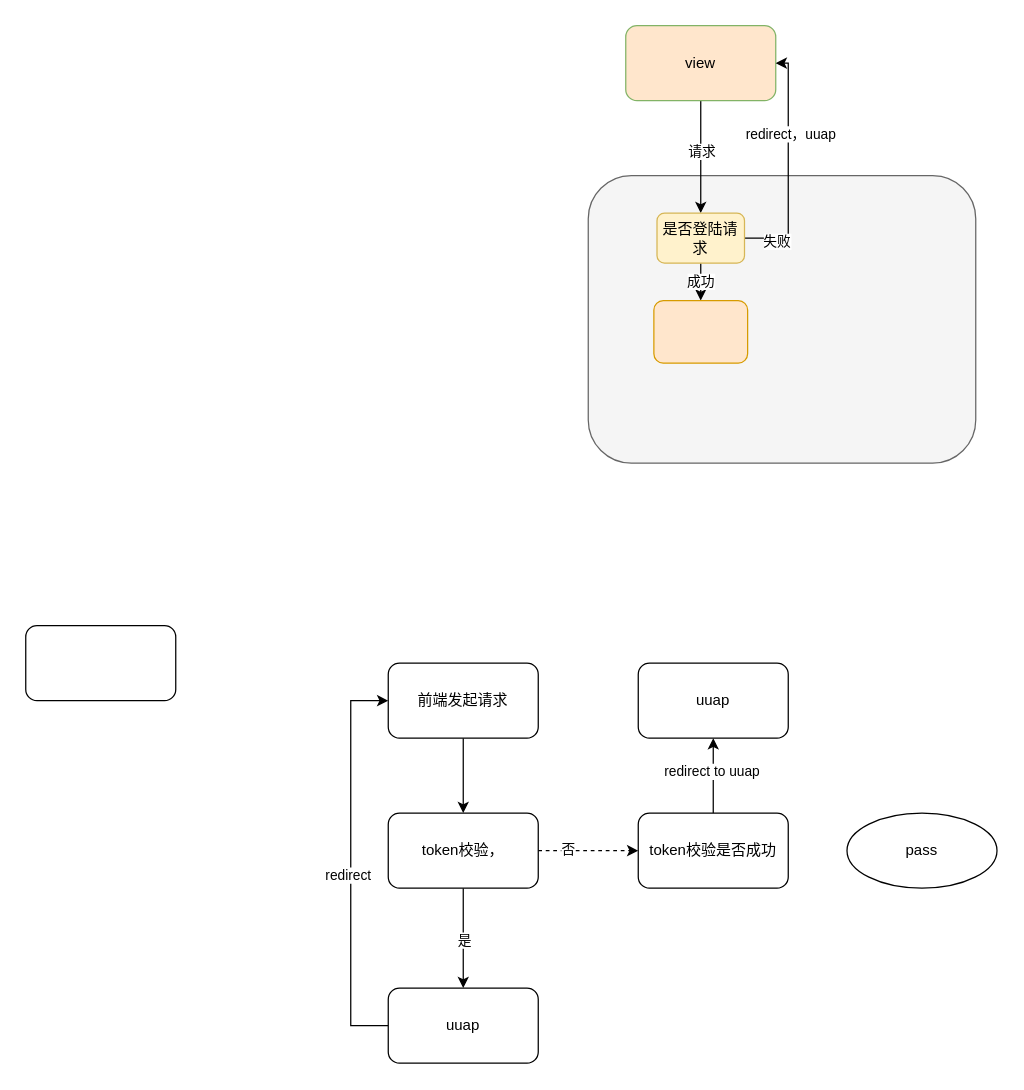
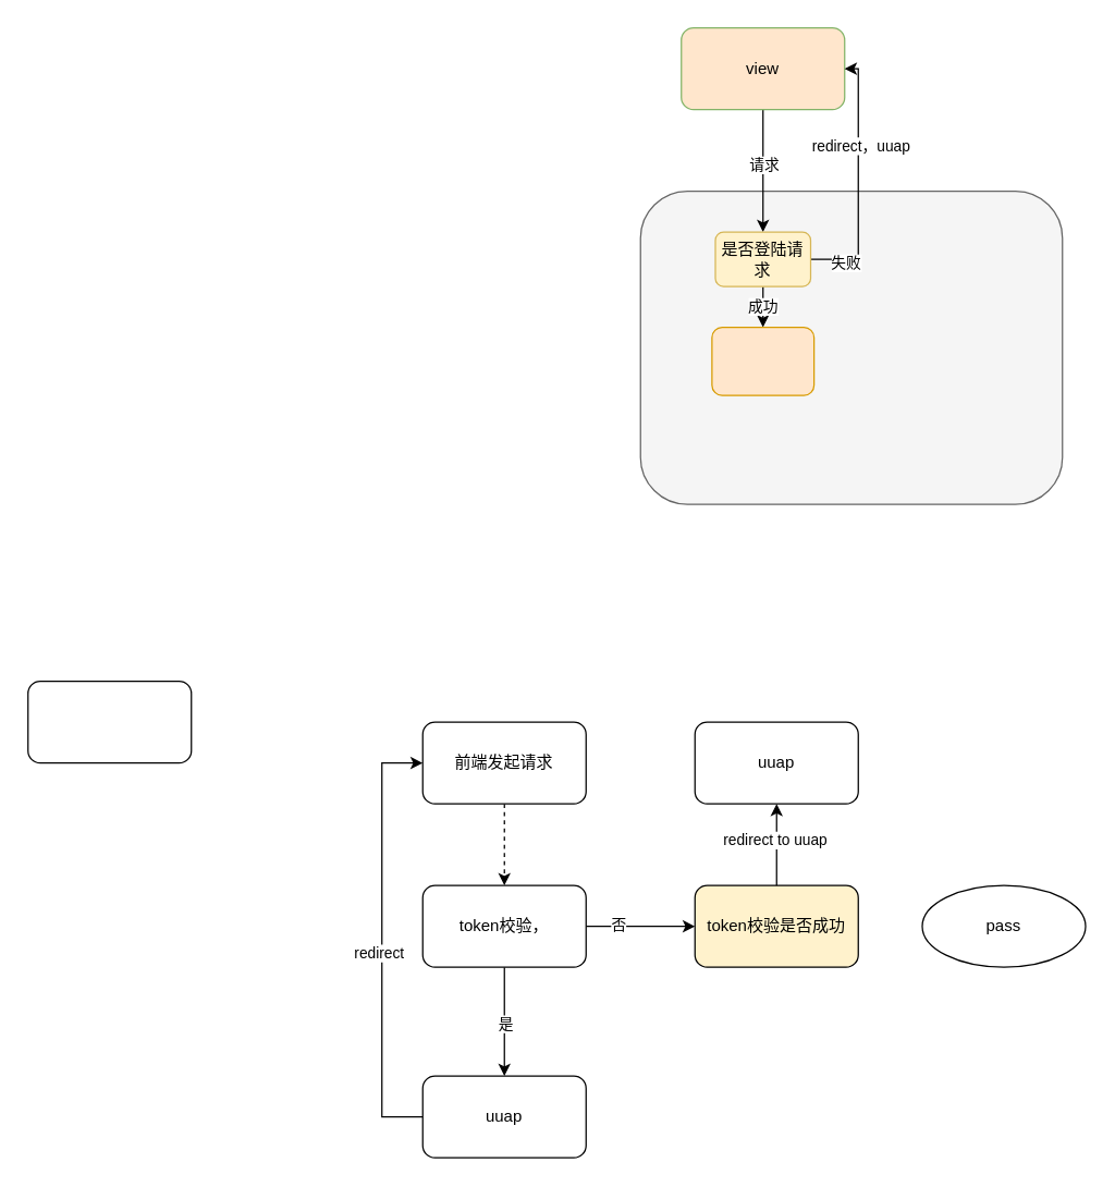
  <mxCell id="0" />
  <mxCell id="1" parent="0" />
  <mxCell id="2" value="" style="rounded=1;whiteSpace=wrap;html=1;fontStyle=1;fillColor=#f5f5f5;fontColor=#333333;strokeColor=#666666;" vertex="1" parent="1"><mxGeometry x="470" y="140" width="310" height="230" as="geometry" /></mxCell>
  <mxCell id="3" style="edgeStyle=orthogonalEdgeStyle;rounded=0;orthogonalLoop=1;jettySize=auto;html=1;exitX=0.5;exitY=1;exitDx=0;exitDy=0;entryX=0.5;entryY=0;entryDx=0;entryDy=0;" edge="1" parent="1" source="5" target="10"><mxGeometry relative="1" as="geometry" /></mxCell>
  <mxCell id="4" value="请求" style="edgeLabel;html=1;align=center;verticalAlign=middle;resizable=0;points=[];" vertex="1" connectable="0" parent="3"><mxGeometry x="-0.116" relative="1" as="geometry"><mxPoint as="offset" /></mxGeometry></mxCell>
  <mxCell id="5" value="view" style="rounded=1;whiteSpace=wrap;html=1;fillColor=#ffe6cc;strokeColor=#82b366;" vertex="1" parent="1"><mxGeometry x="500" y="20" width="120" height="60" as="geometry" /></mxCell>
  <mxCell id="6" style="edgeStyle=orthogonalEdgeStyle;rounded=0;orthogonalLoop=1;jettySize=auto;html=1;exitX=1;exitY=0.5;exitDx=0;exitDy=0;entryX=1;entryY=0.5;entryDx=0;entryDy=0;" edge="1" parent="1" source="10" target="5"><mxGeometry relative="1" as="geometry"><Array as="points"><mxPoint x="630" y="190" /><mxPoint x="630" y="50" /></Array></mxGeometry></mxCell>
  <mxCell id="7" value="失败" style="edgeLabel;html=1;align=center;verticalAlign=middle;resizable=0;points=[];" vertex="1" connectable="0" parent="6"><mxGeometry x="-0.731" y="-2" relative="1" as="geometry"><mxPoint as="offset" /></mxGeometry></mxCell>
  <mxCell id="8" value="redirect，uuap" style="edgeLabel;html=1;align=center;verticalAlign=middle;resizable=0;points=[];" vertex="1" connectable="0" parent="6"><mxGeometry x="0.287" y="-1" relative="1" as="geometry"><mxPoint as="offset" /></mxGeometry></mxCell>
  <mxCell id="9" value="成功" style="edgeStyle=orthogonalEdgeStyle;rounded=0;orthogonalLoop=1;jettySize=auto;html=1;exitX=0.5;exitY=1;exitDx=0;exitDy=0;entryX=0.5;entryY=0;entryDx=0;entryDy=0;" edge="1" parent="1" source="10" target="11"><mxGeometry relative="1" as="geometry" /></mxCell>
  <mxCell id="10" value="是否登陆请求" style="rounded=1;whiteSpace=wrap;html=1;fillColor=#fff2cc;strokeColor=#d6b656;" vertex="1" parent="1"><mxGeometry x="525" y="170" width="70" height="40" as="geometry" /></mxCell>
  <mxCell id="11" value="" style="rounded=1;whiteSpace=wrap;html=1;fillColor=#ffe6cc;strokeColor=#d79b00;" vertex="1" parent="1"><mxGeometry x="522.5" y="240" width="75" height="50" as="geometry" /></mxCell>
- <mxCell id="12" style="edgeStyle=orthogonalEdgeStyle;rounded=0;orthogonalLoop=1;jettySize=auto;html=1;exitX=0.5;exitY=1;exitDx=0;exitDy=0;entryX=0.5;entryY=0;entryDx=0;entryDy=0;" edge="1" parent="1" source="13" target="19"><mxGeometry relative="1" as="geometry" /></mxCell>
+ <mxCell id="12" style="edgeStyle=orthogonalEdgeStyle;rounded=0;orthogonalLoop=1;jettySize=auto;html=1;exitX=0.5;exitY=1;exitDx=0;exitDy=0;entryX=0.5;entryY=0;entryDx=0;entryDy=0;dashed=1;" edge="1" parent="1" source="13" target="19"><mxGeometry relative="1" as="geometry" /></mxCell>
  <mxCell id="13" value="前端发起请求" style="rounded=1;whiteSpace=wrap;html=1;" vertex="1" parent="1"><mxGeometry x="310" y="530" width="120" height="60" as="geometry" /></mxCell>
  <mxCell id="14" value="" style="rounded=1;whiteSpace=wrap;html=1;" vertex="1" parent="1"><mxGeometry x="20" y="500" width="120" height="60" as="geometry" /></mxCell>
  <mxCell id="15" style="edgeStyle=orthogonalEdgeStyle;rounded=0;orthogonalLoop=1;jettySize=auto;html=1;exitX=0.5;exitY=1;exitDx=0;exitDy=0;entryX=0.5;entryY=0;entryDx=0;entryDy=0;" edge="1" parent="1" source="19" target="22"><mxGeometry relative="1" as="geometry" /></mxCell>
  <mxCell id="16" value="是" style="edgeLabel;html=1;align=center;verticalAlign=middle;resizable=0;points=[];" vertex="1" connectable="0" parent="15"><mxGeometry x="0.022" relative="1" as="geometry"><mxPoint as="offset" /></mxGeometry></mxCell>
- <mxCell id="17" style="edgeStyle=orthogonalEdgeStyle;rounded=0;orthogonalLoop=1;jettySize=auto;html=1;exitX=1;exitY=0.5;exitDx=0;exitDy=0;entryX=0;entryY=0.5;entryDx=0;entryDy=0;dashed=1;" edge="1" parent="1" source="19" target="25"><mxGeometry relative="1" as="geometry" /></mxCell>
+ <mxCell id="17" style="edgeStyle=orthogonalEdgeStyle;rounded=0;orthogonalLoop=1;jettySize=auto;html=1;exitX=1;exitY=0.5;exitDx=0;exitDy=0;entryX=0;entryY=0.5;entryDx=0;entryDy=0;" edge="1" parent="1" source="19" target="25"><mxGeometry relative="1" as="geometry" /></mxCell>
  <mxCell id="18" value="否" style="edgeLabel;html=1;align=center;verticalAlign=middle;resizable=0;points=[];" vertex="1" connectable="0" parent="17"><mxGeometry x="-0.42" y="2" relative="1" as="geometry"><mxPoint as="offset" /></mxGeometry></mxCell>
  <mxCell id="19" value="token校验，" style="rounded=1;whiteSpace=wrap;html=1;" vertex="1" parent="1"><mxGeometry x="310" y="650" width="120" height="60" as="geometry" /></mxCell>
  <mxCell id="20" style="edgeStyle=orthogonalEdgeStyle;rounded=0;orthogonalLoop=1;jettySize=auto;html=1;exitX=0;exitY=0.5;exitDx=0;exitDy=0;entryX=0;entryY=0.5;entryDx=0;entryDy=0;" edge="1" parent="1" source="22" target="13"><mxGeometry relative="1" as="geometry"><Array as="points"><mxPoint x="280" y="820" /><mxPoint x="280" y="560" /></Array></mxGeometry></mxCell>
  <mxCell id="21" value="redirect" style="edgeLabel;html=1;align=center;verticalAlign=middle;resizable=0;points=[];" vertex="1" connectable="0" parent="20"><mxGeometry x="-0.054" y="3" relative="1" as="geometry"><mxPoint as="offset" /></mxGeometry></mxCell>
  <mxCell id="22" value="uuap" style="rounded=1;whiteSpace=wrap;html=1;" vertex="1" parent="1"><mxGeometry x="310" y="790" width="120" height="60" as="geometry" /></mxCell>
  <mxCell id="23" style="edgeStyle=orthogonalEdgeStyle;rounded=0;orthogonalLoop=1;jettySize=auto;html=1;exitX=0.5;exitY=0;exitDx=0;exitDy=0;" edge="1" parent="1" source="25" target="27"><mxGeometry relative="1" as="geometry" /></mxCell>
  <mxCell id="24" value="redirect to uuap" style="edgeLabel;html=1;align=center;verticalAlign=middle;resizable=0;points=[];" vertex="1" connectable="0" parent="23"><mxGeometry x="0.133" y="2" relative="1" as="geometry"><mxPoint as="offset" /></mxGeometry></mxCell>
- <mxCell id="25" value="token校验是否成功" style="rounded=1;whiteSpace=wrap;html=1;" vertex="1" parent="1"><mxGeometry x="510" y="650" width="120" height="60" as="geometry" /></mxCell>
+ <mxCell id="25" value="token校验是否成功" style="rounded=1;whiteSpace=wrap;html=1;fillColor=#fff2cc;" vertex="1" parent="1"><mxGeometry x="510" y="650" width="120" height="60" as="geometry" /></mxCell>
  <mxCell id="26" value="pass" style="ellipse;whiteSpace=wrap;html=1;" vertex="1" parent="1"><mxGeometry x="677" y="650" width="120" height="60" as="geometry" /></mxCell>
  <mxCell id="27" value="uuap" style="rounded=1;whiteSpace=wrap;html=1;" vertex="1" parent="1"><mxGeometry x="510" y="530" width="120" height="60" as="geometry" /></mxCell>
